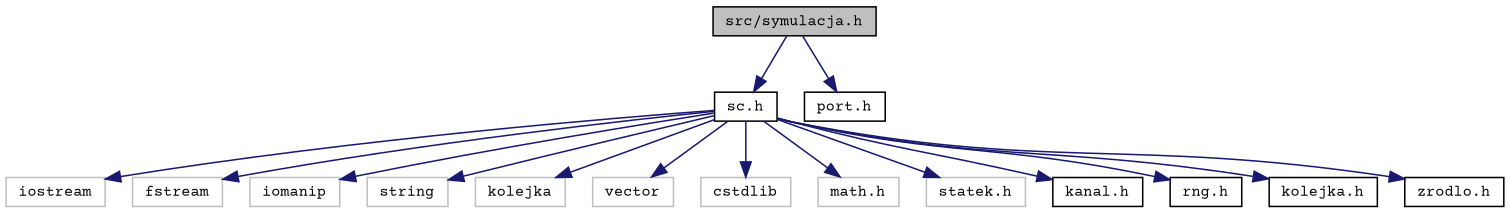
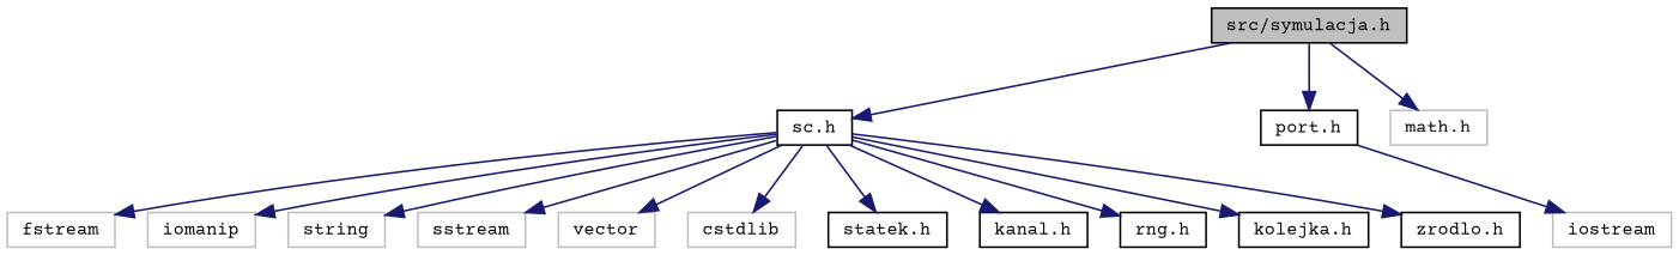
  digraph {
    fontname="Courier Prime"
    node [color=black fillcolor=white fontname="Courier Prime" fontsize=10 shape=record style=filled]
    edge [color=midnightblue fontname="Courier Prime" fontsize=10 labelfontname=Helvetica labelfontsize=10 style=solid]
    n1 [fillcolor=grey75 fontcolor=black height=0.2 label="src/symulacja.h" width=0.4]
    n2 [height=0.2 label="sc.h" width=0.4]
    n3 [height=0.2 label="port.h" width=0.4]
    n4 [color=grey75 height=0.2 label=iostream width=0.4]
    n5 [color=grey75 height=0.2 label=fstream width=0.4]
    n6 [color=grey75 height=0.2 label=iomanip width=0.4]
    n7 [color=grey75 height=0.2 label=string width=0.4]
-   n8 [color=grey75 height=0.2 label=kolejka width=0.4]
+   n8 [color=grey75 height=0.2 label=sstream width=0.4]
    n9 [color=grey75 height=0.2 label=vector width=0.4]
    n10 [color=grey75 height=0.2 label=cstdlib width=0.4]
    n11 [color=grey75 height=0.2 label="math.h" width=0.4]
-   n12 [color=grey75 height=0.2 label="statek.h" width=0.4]
+   n12 [height=0.2 label="statek.h" width=0.4]
    n13 [height=0.2 label="kanal.h" width=0.4]
    n14 [height=0.2 label="rng.h" width=0.4]
    n15 [height=0.2 label="kolejka.h" width=0.4]
    n16 [height=0.2 label="zrodlo.h" width=0.4]
    n1 -> n2
    n1 -> n3
-   n2 -> n4
+   n3 -> n4
    n2 -> n5
    n2 -> n6
    n2 -> n7
    n2 -> n8
    n2 -> n9
    n2 -> n10
-   n2 -> n11
+   n1 -> n11
    n2 -> n12
    n2 -> n13
    n2 -> n14
    n2 -> n15
    n2 -> n16
  }
